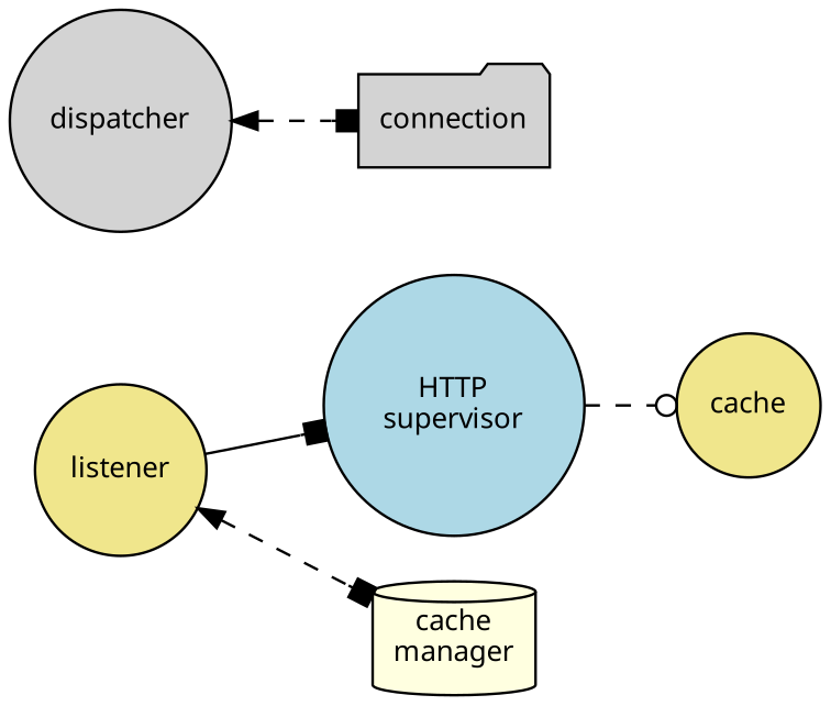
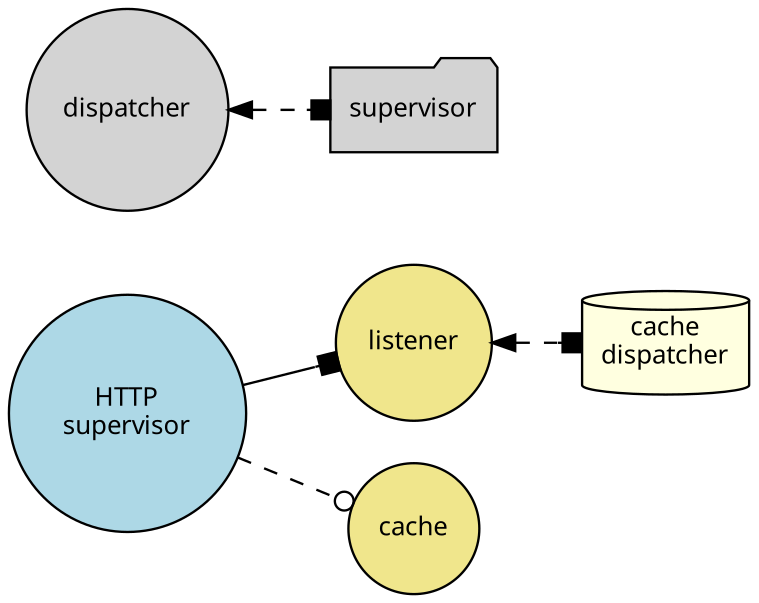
  digraph {
    concentrate=true
    rankdir=LR
    node [fillcolor=khaki fontname="Latin Modern Roman" fontsize=11 shape=circle style=filled]
    edge [arrowhead=box style=dashed]
    n1 [fillcolor=lightblue label="HTTP\nsupervisor"]
    n2 [label=listener]
    cache
-   n4 [fillcolor=lightyellow label="cache\nmanager" shape=cylinder]
+   n4 [fillcolor=lightyellow label="cache\ndispatcher" shape=cylinder]
    n5 [fillcolor=lightgrey label=dispatcher]
-   connection [fillcolor=lightgrey shape=folder]
-   n2 -> n1 [style=solid]
+   connection [fillcolor=lightgrey shape=folder label=supervisor]
+   n1 -> n2 [style=solid]
    n1 -> cache [arrowhead=odot]
    n2 -> n4
    n4 -> n2 [arrowhead="" style=""]
    n5 -> connection
    connection -> n5 [arrowhead="" style=""]
  }
